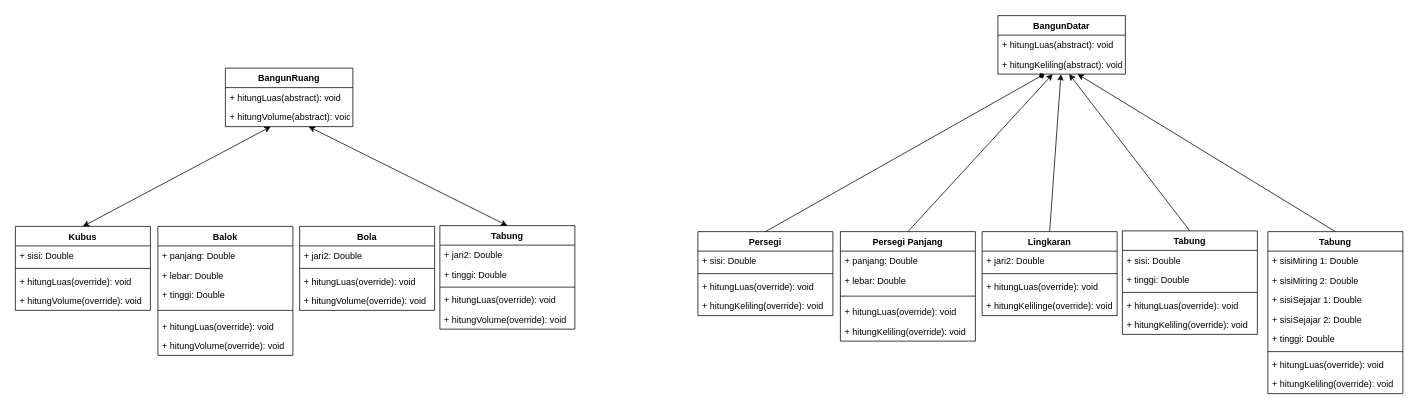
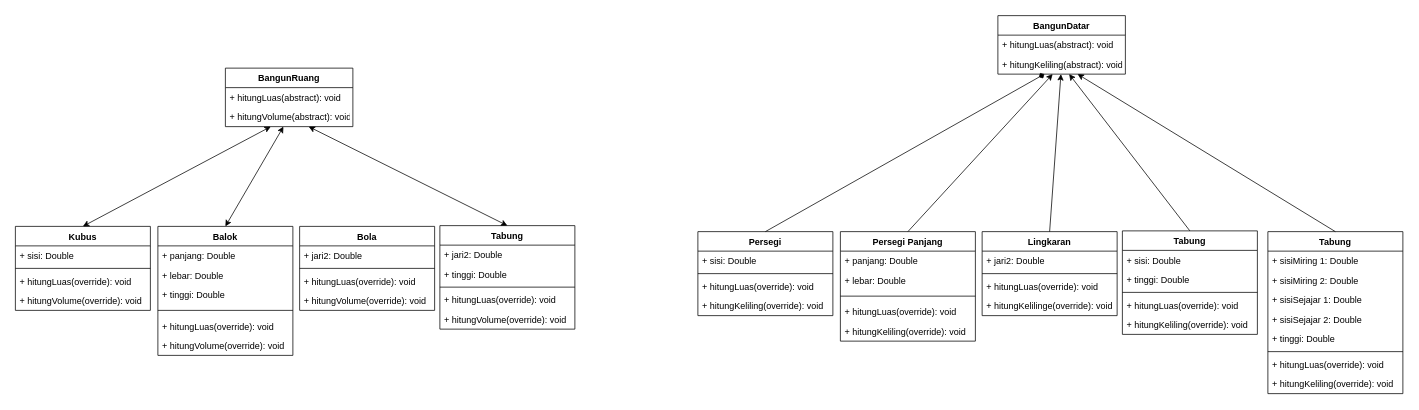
  <mxCell id="0" />
  <mxCell id="1" parent="0" />
  <mxCell id="2" value="BangunRuang" style="swimlane;fontStyle=1;align=center;verticalAlign=top;childLayout=stackLayout;horizontal=1;startSize=26;horizontalStack=0;resizeParent=1;resizeParentMax=0;resizeLast=0;collapsible=1;marginBottom=0;" vertex="1" parent="1"><mxGeometry x="300" y="90" width="170" height="78" as="geometry" /></mxCell>
  <mxCell id="3" value="+ hitungLuas(abstract): void" style="text;strokeColor=none;fillColor=none;align=left;verticalAlign=top;spacingLeft=4;spacingRight=4;overflow=hidden;rotatable=0;points=[[0,0.5],[1,0.5]];portConstraint=eastwest;" vertex="1" parent="2"><mxGeometry y="26" width="170" height="26" as="geometry" /></mxCell>
  <mxCell id="4" value="+ hitungVolume(abstract): void" style="text;strokeColor=none;fillColor=none;align=left;verticalAlign=top;spacingLeft=4;spacingRight=4;overflow=hidden;rotatable=0;points=[[0,0.5],[1,0.5]];portConstraint=eastwest;" vertex="1" parent="2"><mxGeometry y="52" width="170" height="26" as="geometry" /></mxCell>
  <mxCell id="5" value="BangunDatar" style="swimlane;fontStyle=1;align=center;verticalAlign=top;childLayout=stackLayout;horizontal=1;startSize=26;horizontalStack=0;resizeParent=1;resizeParentMax=0;resizeLast=0;collapsible=1;marginBottom=0;" vertex="1" parent="1"><mxGeometry x="1330" y="20" width="170" height="78" as="geometry" /></mxCell>
  <mxCell id="6" value="+ hitungLuas(abstract): void" style="text;strokeColor=none;fillColor=none;align=left;verticalAlign=top;spacingLeft=4;spacingRight=4;overflow=hidden;rotatable=0;points=[[0,0.5],[1,0.5]];portConstraint=eastwest;" vertex="1" parent="5"><mxGeometry y="26" width="170" height="26" as="geometry" /></mxCell>
  <mxCell id="7" value="+ hitungKeliling(abstract): void" style="text;strokeColor=none;fillColor=none;align=left;verticalAlign=top;spacingLeft=4;spacingRight=4;overflow=hidden;rotatable=0;points=[[0,0.5],[1,0.5]];portConstraint=eastwest;" vertex="1" parent="5"><mxGeometry y="52" width="170" height="26" as="geometry" /></mxCell>
  <mxCell id="8" value="Kubus" style="swimlane;fontStyle=1;align=center;verticalAlign=top;childLayout=stackLayout;horizontal=1;startSize=26;horizontalStack=0;resizeParent=1;resizeParentMax=0;resizeLast=0;collapsible=1;marginBottom=0;" vertex="1" parent="1"><mxGeometry x="20" y="301" width="180" height="112" as="geometry" /></mxCell>
  <mxCell id="9" value="+ sisi: Double" style="text;strokeColor=none;fillColor=none;align=left;verticalAlign=top;spacingLeft=4;spacingRight=4;overflow=hidden;rotatable=0;points=[[0,0.5],[1,0.5]];portConstraint=eastwest;" vertex="1" parent="8"><mxGeometry y="26" width="180" height="26" as="geometry" /></mxCell>
  <mxCell id="10" value="" style="line;strokeWidth=1;fillColor=none;align=left;verticalAlign=middle;spacingTop=-1;spacingLeft=3;spacingRight=3;rotatable=0;labelPosition=right;points=[];portConstraint=eastwest;strokeColor=inherit;" vertex="1" parent="8"><mxGeometry y="52" width="180" height="8" as="geometry" /></mxCell>
  <mxCell id="11" value="+ hitungLuas(override): void" style="text;strokeColor=none;fillColor=none;align=left;verticalAlign=top;spacingLeft=4;spacingRight=4;overflow=hidden;rotatable=0;points=[[0,0.5],[1,0.5]];portConstraint=eastwest;" vertex="1" parent="8"><mxGeometry y="60" width="180" height="26" as="geometry" /></mxCell>
  <mxCell id="12" value="+ hitungVolume(override): void" style="text;strokeColor=none;fillColor=none;align=left;verticalAlign=top;spacingLeft=4;spacingRight=4;overflow=hidden;rotatable=0;points=[[0,0.5],[1,0.5]];portConstraint=eastwest;" vertex="1" parent="8"><mxGeometry y="86" width="180" height="26" as="geometry" /></mxCell>
  <mxCell id="13" value="Balok" style="swimlane;fontStyle=1;align=center;verticalAlign=top;childLayout=stackLayout;horizontal=1;startSize=26;horizontalStack=0;resizeParent=1;resizeParentMax=0;resizeLast=0;collapsible=1;marginBottom=0;" vertex="1" parent="1"><mxGeometry x="210" y="301" width="180" height="172" as="geometry" /></mxCell>
  <mxCell id="14" value="+ panjang: Double" style="text;strokeColor=none;fillColor=none;align=left;verticalAlign=top;spacingLeft=4;spacingRight=4;overflow=hidden;rotatable=0;points=[[0,0.5],[1,0.5]];portConstraint=eastwest;" vertex="1" parent="13"><mxGeometry y="26" width="180" height="26" as="geometry" /></mxCell>
  <mxCell id="15" value="+ lebar: Double" style="text;strokeColor=none;fillColor=none;align=left;verticalAlign=top;spacingLeft=4;spacingRight=4;overflow=hidden;rotatable=0;points=[[0,0.5],[1,0.5]];portConstraint=eastwest;" vertex="1" parent="13"><mxGeometry y="52" width="180" height="26" as="geometry" /></mxCell>
  <mxCell id="16" value="+ tinggi: Double" style="text;strokeColor=none;fillColor=none;align=left;verticalAlign=top;spacingLeft=4;spacingRight=4;overflow=hidden;rotatable=0;points=[[0,0.5],[1,0.5]];portConstraint=eastwest;" vertex="1" parent="13"><mxGeometry y="78" width="180" height="26" as="geometry" /></mxCell>
  <mxCell id="17" value="" style="line;strokeWidth=1;fillColor=none;align=left;verticalAlign=middle;spacingTop=-1;spacingLeft=3;spacingRight=3;rotatable=0;labelPosition=right;points=[];portConstraint=eastwest;strokeColor=inherit;" vertex="1" parent="13"><mxGeometry y="104" width="180" height="16" as="geometry" /></mxCell>
  <mxCell id="18" value="+ hitungLuas(override): void" style="text;strokeColor=none;fillColor=none;align=left;verticalAlign=top;spacingLeft=4;spacingRight=4;overflow=hidden;rotatable=0;points=[[0,0.5],[1,0.5]];portConstraint=eastwest;" vertex="1" parent="13"><mxGeometry y="120" width="180" height="26" as="geometry" /></mxCell>
  <mxCell id="19" value="+ hitungVolume(override): void" style="text;strokeColor=none;fillColor=none;align=left;verticalAlign=top;spacingLeft=4;spacingRight=4;overflow=hidden;rotatable=0;points=[[0,0.5],[1,0.5]];portConstraint=eastwest;" vertex="1" parent="13"><mxGeometry y="146" width="180" height="26" as="geometry" /></mxCell>
  <mxCell id="20" value="Tabung" style="swimlane;fontStyle=1;align=center;verticalAlign=top;childLayout=stackLayout;horizontal=1;startSize=26;horizontalStack=0;resizeParent=1;resizeParentMax=0;resizeLast=0;collapsible=1;marginBottom=0;" vertex="1" parent="1"><mxGeometry x="586" y="300" width="180" height="138" as="geometry" /></mxCell>
  <mxCell id="21" value="+ jari2: Double" style="text;strokeColor=none;fillColor=none;align=left;verticalAlign=top;spacingLeft=4;spacingRight=4;overflow=hidden;rotatable=0;points=[[0,0.5],[1,0.5]];portConstraint=eastwest;" vertex="1" parent="20"><mxGeometry y="26" width="180" height="26" as="geometry" /></mxCell>
  <mxCell id="22" value="+ tinggi: Double" style="text;strokeColor=none;fillColor=none;align=left;verticalAlign=top;spacingLeft=4;spacingRight=4;overflow=hidden;rotatable=0;points=[[0,0.5],[1,0.5]];portConstraint=eastwest;" vertex="1" parent="20"><mxGeometry y="52" width="180" height="26" as="geometry" /></mxCell>
  <mxCell id="23" value="" style="line;strokeWidth=1;fillColor=none;align=left;verticalAlign=middle;spacingTop=-1;spacingLeft=3;spacingRight=3;rotatable=0;labelPosition=right;points=[];portConstraint=eastwest;strokeColor=inherit;" vertex="1" parent="20"><mxGeometry y="78" width="180" height="8" as="geometry" /></mxCell>
  <mxCell id="24" value="+ hitungLuas(override): void" style="text;strokeColor=none;fillColor=none;align=left;verticalAlign=top;spacingLeft=4;spacingRight=4;overflow=hidden;rotatable=0;points=[[0,0.5],[1,0.5]];portConstraint=eastwest;" vertex="1" parent="20"><mxGeometry y="86" width="180" height="26" as="geometry" /></mxCell>
  <mxCell id="25" value="+ hitungVolume(override): void" style="text;strokeColor=none;fillColor=none;align=left;verticalAlign=top;spacingLeft=4;spacingRight=4;overflow=hidden;rotatable=0;points=[[0,0.5],[1,0.5]];portConstraint=eastwest;" vertex="1" parent="20"><mxGeometry y="112" width="180" height="26" as="geometry" /></mxCell>
  <mxCell id="26" value="Bola" style="swimlane;fontStyle=1;align=center;verticalAlign=top;childLayout=stackLayout;horizontal=1;startSize=26;horizontalStack=0;resizeParent=1;resizeParentMax=0;resizeLast=0;collapsible=1;marginBottom=0;" vertex="1" parent="1"><mxGeometry x="399" y="301" width="180" height="112" as="geometry" /></mxCell>
  <mxCell id="27" value="+ jari2: Double" style="text;strokeColor=none;fillColor=none;align=left;verticalAlign=top;spacingLeft=4;spacingRight=4;overflow=hidden;rotatable=0;points=[[0,0.5],[1,0.5]];portConstraint=eastwest;" vertex="1" parent="26"><mxGeometry y="26" width="180" height="26" as="geometry" /></mxCell>
  <mxCell id="28" value="" style="line;strokeWidth=1;fillColor=none;align=left;verticalAlign=middle;spacingTop=-1;spacingLeft=3;spacingRight=3;rotatable=0;labelPosition=right;points=[];portConstraint=eastwest;strokeColor=inherit;" vertex="1" parent="26"><mxGeometry y="52" width="180" height="8" as="geometry" /></mxCell>
  <mxCell id="29" value="+ hitungLuas(override): void" style="text;strokeColor=none;fillColor=none;align=left;verticalAlign=top;spacingLeft=4;spacingRight=4;overflow=hidden;rotatable=0;points=[[0,0.5],[1,0.5]];portConstraint=eastwest;" vertex="1" parent="26"><mxGeometry y="60" width="180" height="26" as="geometry" /></mxCell>
  <mxCell id="30" value="+ hitungVolume(override): void" style="text;strokeColor=none;fillColor=none;align=left;verticalAlign=top;spacingLeft=4;spacingRight=4;overflow=hidden;rotatable=0;points=[[0,0.5],[1,0.5]];portConstraint=eastwest;" vertex="1" parent="26"><mxGeometry y="86" width="180" height="26" as="geometry" /></mxCell>
  <mxCell id="31" value="Persegi" style="swimlane;fontStyle=1;align=center;verticalAlign=top;childLayout=stackLayout;horizontal=1;startSize=26;horizontalStack=0;resizeParent=1;resizeParentMax=0;resizeLast=0;collapsible=1;marginBottom=0;" vertex="1" parent="1"><mxGeometry x="930" y="308" width="180" height="112" as="geometry" /></mxCell>
  <mxCell id="32" value="+ sisi: Double" style="text;strokeColor=none;fillColor=none;align=left;verticalAlign=top;spacingLeft=4;spacingRight=4;overflow=hidden;rotatable=0;points=[[0,0.5],[1,0.5]];portConstraint=eastwest;" vertex="1" parent="31"><mxGeometry y="26" width="180" height="26" as="geometry" /></mxCell>
  <mxCell id="33" value="" style="line;strokeWidth=1;fillColor=none;align=left;verticalAlign=middle;spacingTop=-1;spacingLeft=3;spacingRight=3;rotatable=0;labelPosition=right;points=[];portConstraint=eastwest;strokeColor=inherit;" vertex="1" parent="31"><mxGeometry y="52" width="180" height="8" as="geometry" /></mxCell>
  <mxCell id="34" value="+ hitungLuas(override): void" style="text;strokeColor=none;fillColor=none;align=left;verticalAlign=top;spacingLeft=4;spacingRight=4;overflow=hidden;rotatable=0;points=[[0,0.5],[1,0.5]];portConstraint=eastwest;" vertex="1" parent="31"><mxGeometry y="60" width="180" height="26" as="geometry" /></mxCell>
  <mxCell id="35" value="+ hitungKeliling(override): void" style="text;strokeColor=none;fillColor=none;align=left;verticalAlign=top;spacingLeft=4;spacingRight=4;overflow=hidden;rotatable=0;points=[[0,0.5],[1,0.5]];portConstraint=eastwest;" vertex="1" parent="31"><mxGeometry y="86" width="180" height="26" as="geometry" /></mxCell>
  <mxCell id="36" value="Persegi Panjang" style="swimlane;fontStyle=1;align=center;verticalAlign=top;childLayout=stackLayout;horizontal=1;startSize=26;horizontalStack=0;resizeParent=1;resizeParentMax=0;resizeLast=0;collapsible=1;marginBottom=0;" vertex="1" parent="1"><mxGeometry x="1120" y="308" width="180" height="146" as="geometry" /></mxCell>
  <mxCell id="37" value="+ panjang: Double" style="text;strokeColor=none;fillColor=none;align=left;verticalAlign=top;spacingLeft=4;spacingRight=4;overflow=hidden;rotatable=0;points=[[0,0.5],[1,0.5]];portConstraint=eastwest;" vertex="1" parent="36"><mxGeometry y="26" width="180" height="26" as="geometry" /></mxCell>
  <mxCell id="38" value="+ lebar: Double" style="text;strokeColor=none;fillColor=none;align=left;verticalAlign=top;spacingLeft=4;spacingRight=4;overflow=hidden;rotatable=0;points=[[0,0.5],[1,0.5]];portConstraint=eastwest;" vertex="1" parent="36"><mxGeometry y="52" width="180" height="26" as="geometry" /></mxCell>
  <mxCell id="39" value="" style="line;strokeWidth=1;fillColor=none;align=left;verticalAlign=middle;spacingTop=-1;spacingLeft=3;spacingRight=3;rotatable=0;labelPosition=right;points=[];portConstraint=eastwest;strokeColor=inherit;" vertex="1" parent="36"><mxGeometry y="78" width="180" height="16" as="geometry" /></mxCell>
  <mxCell id="40" value="+ hitungLuas(override): void" style="text;strokeColor=none;fillColor=none;align=left;verticalAlign=top;spacingLeft=4;spacingRight=4;overflow=hidden;rotatable=0;points=[[0,0.5],[1,0.5]];portConstraint=eastwest;" vertex="1" parent="36"><mxGeometry y="94" width="180" height="26" as="geometry" /></mxCell>
  <mxCell id="41" value="+ hitungKeliling(override): void" style="text;strokeColor=none;fillColor=none;align=left;verticalAlign=top;spacingLeft=4;spacingRight=4;overflow=hidden;rotatable=0;points=[[0,0.5],[1,0.5]];portConstraint=eastwest;" vertex="1" parent="36"><mxGeometry y="120" width="180" height="26" as="geometry" /></mxCell>
  <mxCell id="42" value="Tabung" style="swimlane;fontStyle=1;align=center;verticalAlign=top;childLayout=stackLayout;horizontal=1;startSize=26;horizontalStack=0;resizeParent=1;resizeParentMax=0;resizeLast=0;collapsible=1;marginBottom=0;" vertex="1" parent="1"><mxGeometry x="1496" y="307" width="180" height="138" as="geometry" /></mxCell>
  <mxCell id="43" value="+ sisi: Double" style="text;strokeColor=none;fillColor=none;align=left;verticalAlign=top;spacingLeft=4;spacingRight=4;overflow=hidden;rotatable=0;points=[[0,0.5],[1,0.5]];portConstraint=eastwest;" vertex="1" parent="42"><mxGeometry y="26" width="180" height="26" as="geometry" /></mxCell>
  <mxCell id="44" value="+ tinggi: Double" style="text;strokeColor=none;fillColor=none;align=left;verticalAlign=top;spacingLeft=4;spacingRight=4;overflow=hidden;rotatable=0;points=[[0,0.5],[1,0.5]];portConstraint=eastwest;" vertex="1" parent="42"><mxGeometry y="52" width="180" height="26" as="geometry" /></mxCell>
  <mxCell id="45" value="" style="line;strokeWidth=1;fillColor=none;align=left;verticalAlign=middle;spacingTop=-1;spacingLeft=3;spacingRight=3;rotatable=0;labelPosition=right;points=[];portConstraint=eastwest;strokeColor=inherit;" vertex="1" parent="42"><mxGeometry y="78" width="180" height="8" as="geometry" /></mxCell>
  <mxCell id="46" value="+ hitungLuas(override): void" style="text;strokeColor=none;fillColor=none;align=left;verticalAlign=top;spacingLeft=4;spacingRight=4;overflow=hidden;rotatable=0;points=[[0,0.5],[1,0.5]];portConstraint=eastwest;" vertex="1" parent="42"><mxGeometry y="86" width="180" height="26" as="geometry" /></mxCell>
  <mxCell id="47" value="+ hitungKeliling(override): void" style="text;strokeColor=none;fillColor=none;align=left;verticalAlign=top;spacingLeft=4;spacingRight=4;overflow=hidden;rotatable=0;points=[[0,0.5],[1,0.5]];portConstraint=eastwest;" vertex="1" parent="42"><mxGeometry y="112" width="180" height="26" as="geometry" /></mxCell>
  <mxCell id="48" value="Lingkaran" style="swimlane;fontStyle=1;align=center;verticalAlign=top;childLayout=stackLayout;horizontal=1;startSize=26;horizontalStack=0;resizeParent=1;resizeParentMax=0;resizeLast=0;collapsible=1;marginBottom=0;" vertex="1" parent="1"><mxGeometry x="1309" y="308" width="180" height="112" as="geometry" /></mxCell>
  <mxCell id="49" value="+ jari2: Double" style="text;strokeColor=none;fillColor=none;align=left;verticalAlign=top;spacingLeft=4;spacingRight=4;overflow=hidden;rotatable=0;points=[[0,0.5],[1,0.5]];portConstraint=eastwest;" vertex="1" parent="48"><mxGeometry y="26" width="180" height="26" as="geometry" /></mxCell>
  <mxCell id="50" value="" style="line;strokeWidth=1;fillColor=none;align=left;verticalAlign=middle;spacingTop=-1;spacingLeft=3;spacingRight=3;rotatable=0;labelPosition=right;points=[];portConstraint=eastwest;strokeColor=inherit;" vertex="1" parent="48"><mxGeometry y="52" width="180" height="8" as="geometry" /></mxCell>
  <mxCell id="51" value="+ hitungLuas(override): void" style="text;strokeColor=none;fillColor=none;align=left;verticalAlign=top;spacingLeft=4;spacingRight=4;overflow=hidden;rotatable=0;points=[[0,0.5],[1,0.5]];portConstraint=eastwest;" vertex="1" parent="48"><mxGeometry y="60" width="180" height="26" as="geometry" /></mxCell>
  <mxCell id="52" value="+ hitungKelilinge(override): void" style="text;strokeColor=none;fillColor=none;align=left;verticalAlign=top;spacingLeft=4;spacingRight=4;overflow=hidden;rotatable=0;points=[[0,0.5],[1,0.5]];portConstraint=eastwest;" vertex="1" parent="48"><mxGeometry y="86" width="180" height="26" as="geometry" /></mxCell>
  <mxCell id="53" value="Tabung" style="swimlane;fontStyle=1;align=center;verticalAlign=top;childLayout=stackLayout;horizontal=1;startSize=26;horizontalStack=0;resizeParent=1;resizeParentMax=0;resizeLast=0;collapsible=1;marginBottom=0;" vertex="1" parent="1"><mxGeometry x="1690" y="308" width="180" height="216" as="geometry" /></mxCell>
  <mxCell id="54" value="+ sisiMiring 1: Double" style="text;strokeColor=none;fillColor=none;align=left;verticalAlign=top;spacingLeft=4;spacingRight=4;overflow=hidden;rotatable=0;points=[[0,0.5],[1,0.5]];portConstraint=eastwest;" vertex="1" parent="53"><mxGeometry y="26" width="180" height="26" as="geometry" /></mxCell>
  <mxCell id="55" value="+ sisiMiring 2: Double" style="text;strokeColor=none;fillColor=none;align=left;verticalAlign=top;spacingLeft=4;spacingRight=4;overflow=hidden;rotatable=0;points=[[0,0.5],[1,0.5]];portConstraint=eastwest;" vertex="1" parent="53"><mxGeometry y="52" width="180" height="26" as="geometry" /></mxCell>
  <mxCell id="56" value="+ sisiSejajar 1: Double" style="text;strokeColor=none;fillColor=none;align=left;verticalAlign=top;spacingLeft=4;spacingRight=4;overflow=hidden;rotatable=0;points=[[0,0.5],[1,0.5]];portConstraint=eastwest;" vertex="1" parent="53"><mxGeometry y="78" width="180" height="26" as="geometry" /></mxCell>
  <mxCell id="57" value="+ sisiSejajar 2: Double" style="text;strokeColor=none;fillColor=none;align=left;verticalAlign=top;spacingLeft=4;spacingRight=4;overflow=hidden;rotatable=0;points=[[0,0.5],[1,0.5]];portConstraint=eastwest;" vertex="1" parent="53"><mxGeometry y="104" width="180" height="26" as="geometry" /></mxCell>
  <mxCell id="58" value="+ tinggi: Double" style="text;strokeColor=none;fillColor=none;align=left;verticalAlign=top;spacingLeft=4;spacingRight=4;overflow=hidden;rotatable=0;points=[[0,0.5],[1,0.5]];portConstraint=eastwest;" vertex="1" parent="53"><mxGeometry y="130" width="180" height="26" as="geometry" /></mxCell>
  <mxCell id="59" value="" style="line;strokeWidth=1;fillColor=none;align=left;verticalAlign=middle;spacingTop=-1;spacingLeft=3;spacingRight=3;rotatable=0;labelPosition=right;points=[];portConstraint=eastwest;strokeColor=inherit;" vertex="1" parent="53"><mxGeometry y="156" width="180" height="8" as="geometry" /></mxCell>
  <mxCell id="60" value="+ hitungLuas(override): void" style="text;strokeColor=none;fillColor=none;align=left;verticalAlign=top;spacingLeft=4;spacingRight=4;overflow=hidden;rotatable=0;points=[[0,0.5],[1,0.5]];portConstraint=eastwest;" vertex="1" parent="53"><mxGeometry y="164" width="180" height="26" as="geometry" /></mxCell>
  <mxCell id="61" value="+ hitungKeliling(override): void" style="text;strokeColor=none;fillColor=none;align=left;verticalAlign=top;spacingLeft=4;spacingRight=4;overflow=hidden;rotatable=0;points=[[0,0.5],[1,0.5]];portConstraint=eastwest;" vertex="1" parent="53"><mxGeometry y="190" width="180" height="26" as="geometry" /></mxCell>
  <mxCell id="62" value="" style="endArrow=diamond;html=1;rounded=0;exitX=0.5;exitY=0;exitDx=0;exitDy=0;" edge="1" parent="1" source="31" target="7"><mxGeometry width="50" height="50" relative="1" as="geometry"><mxPoint x="920" y="240" as="sourcePoint" /><mxPoint x="770" y="240" as="targetPoint" /></mxGeometry></mxCell>
  <mxCell id="63" value="" style="endArrow=classic;html=1;rounded=0;exitX=0.5;exitY=0;exitDx=0;exitDy=0;" edge="1" parent="1" source="36" target="7"><mxGeometry width="50" height="50" relative="1" as="geometry"><mxPoint x="1030" y="318" as="sourcePoint" /><mxPoint x="1401.973" y="108" as="targetPoint" /></mxGeometry></mxCell>
  <mxCell id="64" value="" style="endArrow=classic;html=1;rounded=0;exitX=0.5;exitY=0;exitDx=0;exitDy=0;" edge="1" parent="1" source="48" target="7"><mxGeometry width="50" height="50" relative="1" as="geometry"><mxPoint x="1220" y="318" as="sourcePoint" /><mxPoint x="1413.049" y="108" as="targetPoint" /></mxGeometry></mxCell>
  <mxCell id="65" value="" style="endArrow=classic;html=1;rounded=0;exitX=0.5;exitY=0;exitDx=0;exitDy=0;" edge="1" parent="1" source="42" target="7"><mxGeometry width="50" height="50" relative="1" as="geometry"><mxPoint x="1409" y="318" as="sourcePoint" /><mxPoint x="1424.067" y="108" as="targetPoint" /></mxGeometry></mxCell>
  <mxCell id="66" value="" style="endArrow=classic;html=1;rounded=0;exitX=0.5;exitY=0;exitDx=0;exitDy=0;" edge="1" parent="1" source="53" target="7"><mxGeometry width="50" height="50" relative="1" as="geometry"><mxPoint x="1596" y="317" as="sourcePoint" /><mxPoint x="1435.014" y="108" as="targetPoint" /></mxGeometry></mxCell>
  <mxCell id="67" value="" style="endArrow=classic;startArrow=classic;html=1;rounded=0;exitX=0.5;exitY=0;exitDx=0;exitDy=0;" edge="1" parent="1" source="20" target="4"><mxGeometry width="50" height="50" relative="1" as="geometry"><mxPoint x="720" y="290" as="sourcePoint" /><mxPoint x="770" y="240" as="targetPoint" /></mxGeometry></mxCell>
+ <mxCell id="68" value="" style="endArrow=classic;startArrow=classic;html=1;rounded=0;exitX=0.5;exitY=0;exitDx=0;exitDy=0;" edge="1" parent="1" source="13" target="4"><mxGeometry width="50" height="50" relative="1" as="geometry"><mxPoint x="499" y="311" as="sourcePoint" /><mxPoint x="404.26" y="178" as="targetPoint" /></mxGeometry></mxCell>
  <mxCell id="69" value="" style="endArrow=classic;startArrow=classic;html=1;rounded=0;exitX=0.5;exitY=0;exitDx=0;exitDy=0;" edge="1" parent="1" source="8" target="4"><mxGeometry width="50" height="50" relative="1" as="geometry"><mxPoint x="310" y="311" as="sourcePoint" /><mxPoint x="387.432" y="178" as="targetPoint" /></mxGeometry></mxCell>
